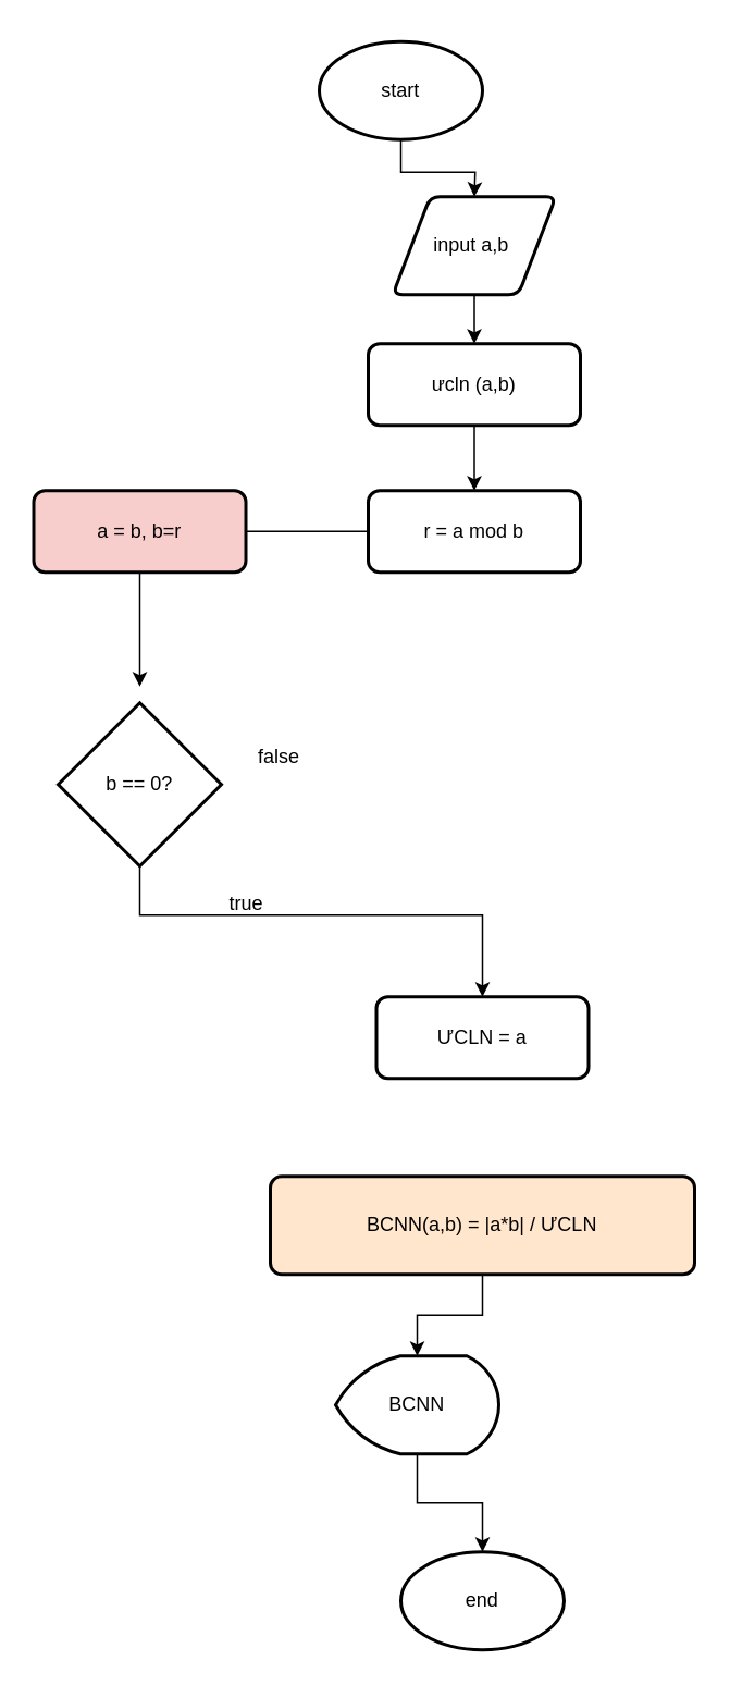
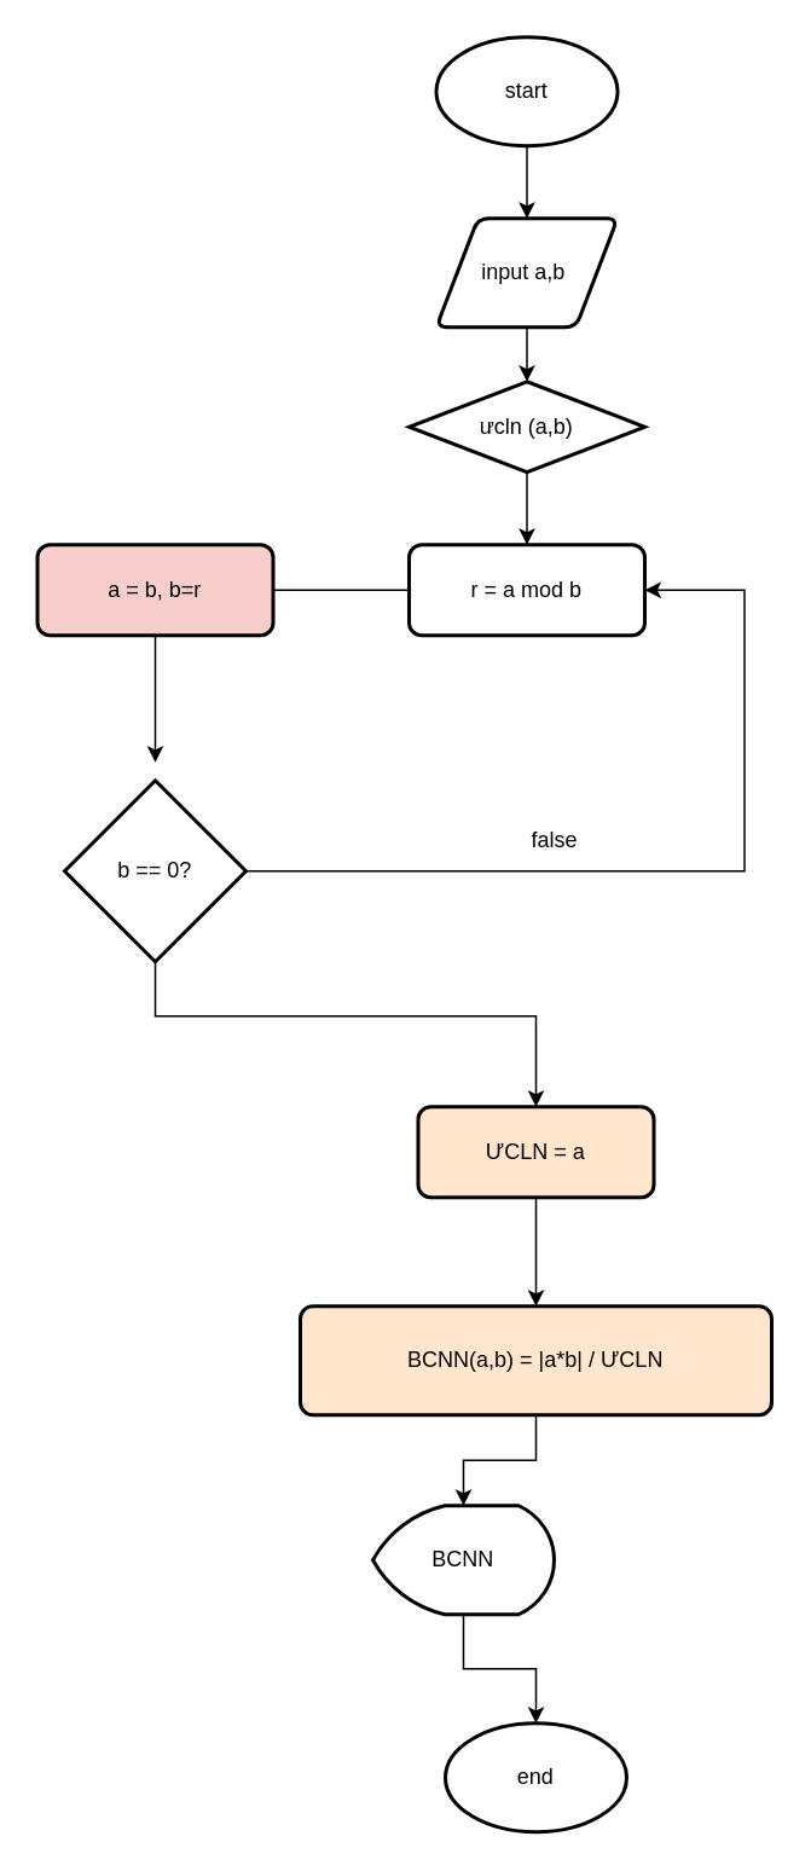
  <mxCell id="0" />
  <mxCell id="1" parent="0" />
  <mxCell id="2" style="edgeStyle=orthogonalEdgeStyle;rounded=0;orthogonalLoop=1;jettySize=auto;html=1;" edge="1" parent="1" source="3"><mxGeometry relative="1" as="geometry"><mxPoint x="290" y="120" as="targetPoint" /></mxGeometry></mxCell>
- <mxCell id="3" value="start" style="strokeWidth=2;html=1;shape=mxgraph.flowchart.start_1;whiteSpace=wrap;" vertex="1" parent="1"><mxGeometry x="195" y="25" width="100" height="60" as="geometry" /></mxCell>
+ <mxCell id="3" value="start" style="strokeWidth=2;html=1;shape=mxgraph.flowchart.start_1;whiteSpace=wrap;" vertex="1" parent="1"><mxGeometry x="240" y="20" width="100" height="60" as="geometry" /></mxCell>
  <mxCell id="4" style="edgeStyle=orthogonalEdgeStyle;rounded=0;orthogonalLoop=1;jettySize=auto;html=1;entryX=0.5;entryY=0;entryDx=0;entryDy=0;" edge="1" parent="1" source="5" target="7"><mxGeometry relative="1" as="geometry" /></mxCell>
  <mxCell id="5" value="input a,b&amp;nbsp;" style="shape=parallelogram;html=1;strokeWidth=2;perimeter=parallelogramPerimeter;whiteSpace=wrap;rounded=1;arcSize=12;size=0.23;" vertex="1" parent="1"><mxGeometry x="240" y="120" width="100" height="60" as="geometry" /></mxCell>
  <mxCell id="6" style="edgeStyle=orthogonalEdgeStyle;rounded=0;orthogonalLoop=1;jettySize=auto;html=1;" edge="1" parent="1" source="7"><mxGeometry relative="1" as="geometry"><mxPoint x="290" y="300" as="targetPoint" /></mxGeometry></mxCell>
- <mxCell id="7" value="ưcln (a,b)" style="rounded=1;whiteSpace=wrap;html=1;absoluteArcSize=1;arcSize=14;strokeWidth=2;" vertex="1" parent="1"><mxGeometry x="225" y="210" width="130" height="50" as="geometry" /></mxCell>
+ <mxCell id="7" value="ưcln (a,b)" style="rhombus;whiteSpace=wrap;html=1;absoluteArcSize=1;arcSize=14;strokeWidth=2;" vertex="1" parent="1"><mxGeometry x="225" y="210" width="130" height="50" as="geometry" /></mxCell>
  <mxCell id="8" style="edgeStyle=orthogonalEdgeStyle;rounded=0;orthogonalLoop=1;jettySize=auto;html=1;" edge="1" parent="1" source="9"><mxGeometry relative="1" as="geometry"><mxPoint x="140" y="325" as="targetPoint" /></mxGeometry></mxCell>
  <mxCell id="9" value="r = a mod b" style="rounded=1;whiteSpace=wrap;html=1;absoluteArcSize=1;arcSize=14;strokeWidth=2;" vertex="1" parent="1"><mxGeometry x="225" y="300" width="130" height="50" as="geometry" /></mxCell>
  <mxCell id="10" style="edgeStyle=orthogonalEdgeStyle;rounded=0;orthogonalLoop=1;jettySize=auto;html=1;" edge="1" parent="1" source="11"><mxGeometry relative="1" as="geometry"><mxPoint x="85" y="420" as="targetPoint" /></mxGeometry></mxCell>
  <mxCell id="11" value="a = b, b=r" style="rounded=1;whiteSpace=wrap;html=1;absoluteArcSize=1;arcSize=14;strokeWidth=2;fillColor=#f8cecc;" vertex="1" parent="1"><mxGeometry x="20" y="300" width="130" height="50" as="geometry" /></mxCell>
+ <mxCell id="12" style="edgeStyle=orthogonalEdgeStyle;rounded=0;orthogonalLoop=1;jettySize=auto;html=1;entryX=1;entryY=0.5;entryDx=0;entryDy=0;" edge="1" parent="1" source="14" target="9"><mxGeometry relative="1" as="geometry"><Array as="points"><mxPoint x="410" y="480" /><mxPoint x="410" y="325" /></Array></mxGeometry></mxCell>
  <mxCell id="13" style="edgeStyle=orthogonalEdgeStyle;rounded=0;orthogonalLoop=1;jettySize=auto;html=1;entryX=0.5;entryY=0;entryDx=0;entryDy=0;" edge="1" parent="1" source="14" target="18"><mxGeometry relative="1" as="geometry"><mxPoint x="85" y="610" as="targetPoint" /><Array as="points"><mxPoint x="85" y="560" /><mxPoint x="295" y="560" /></Array></mxGeometry></mxCell>
  <mxCell id="14" value="b == 0?" style="strokeWidth=2;html=1;shape=mxgraph.flowchart.decision;whiteSpace=wrap;" vertex="1" parent="1"><mxGeometry x="35" y="430" width="100" height="100" as="geometry" /></mxCell>
- <mxCell id="15" value="false" style="text;html=1;align=center;verticalAlign=middle;resizable=0;points=[];autosize=1;strokeColor=none;fillColor=none;" vertex="1" parent="1"><mxGeometry x="145" y="448" width="50" height="30" as="geometry" /></mxCell>
- <mxCell id="16" value="true" style="text;html=1;align=center;verticalAlign=middle;resizable=0;points=[];autosize=1;strokeColor=none;fillColor=none;" vertex="1" parent="1"><mxGeometry x="130" y="538" width="40" height="30" as="geometry" /></mxCell>
- <mxCell id="18" value="ƯCLN = a" style="rounded=1;whiteSpace=wrap;html=1;absoluteArcSize=1;arcSize=14;strokeWidth=2;" vertex="1" parent="1"><mxGeometry x="230" y="610" width="130" height="50" as="geometry" /></mxCell>
+ <mxCell id="15" value="false" style="text;html=1;align=center;verticalAlign=middle;resizable=0;points=[];autosize=1;strokeColor=none;fillColor=none;" vertex="1" parent="1"><mxGeometry x="280" y="448" width="50" height="30" as="geometry" /></mxCell>
+ <mxCell id="17" style="edgeStyle=orthogonalEdgeStyle;rounded=0;orthogonalLoop=1;jettySize=auto;html=1;entryX=0.5;entryY=0;entryDx=0;entryDy=0;" edge="1" parent="1" source="18" target="20"><mxGeometry relative="1" as="geometry"><mxPoint x="295" y="710" as="targetPoint" /></mxGeometry></mxCell>
+ <mxCell id="18" value="ƯCLN = a" style="rounded=1;whiteSpace=wrap;html=1;absoluteArcSize=1;arcSize=14;strokeWidth=2;fillColor=#ffe6cc;" vertex="1" parent="1"><mxGeometry x="230" y="610" width="130" height="50" as="geometry" /></mxCell>
  <mxCell id="19" style="edgeStyle=orthogonalEdgeStyle;rounded=0;orthogonalLoop=1;jettySize=auto;html=1;entryX=0.5;entryY=0;entryDx=0;entryDy=0;entryPerimeter=0;" edge="1" parent="1" source="20" target="22"><mxGeometry relative="1" as="geometry"><mxPoint x="295" y="820" as="targetPoint" /></mxGeometry></mxCell>
  <mxCell id="20" value="BCNN(a,b) = |a*b| / ƯCLN" style="rounded=1;whiteSpace=wrap;html=1;absoluteArcSize=1;arcSize=14;strokeWidth=2;fillColor=#ffe6cc;" vertex="1" parent="1"><mxGeometry x="165" y="720" width="260" height="60" as="geometry" /></mxCell>
  <mxCell id="21" style="edgeStyle=orthogonalEdgeStyle;rounded=0;orthogonalLoop=1;jettySize=auto;html=1;" edge="1" parent="1" source="22" target="23"><mxGeometry relative="1" as="geometry" /></mxCell>
  <mxCell id="22" value="BCNN" style="strokeWidth=2;html=1;shape=mxgraph.flowchart.display;whiteSpace=wrap;" vertex="1" parent="1"><mxGeometry x="205" y="830" width="100" height="60" as="geometry" /></mxCell>
  <mxCell id="23" value="end" style="strokeWidth=2;html=1;shape=mxgraph.flowchart.start_1;whiteSpace=wrap;" vertex="1" parent="1"><mxGeometry x="245" y="950" width="100" height="60" as="geometry" /></mxCell>
